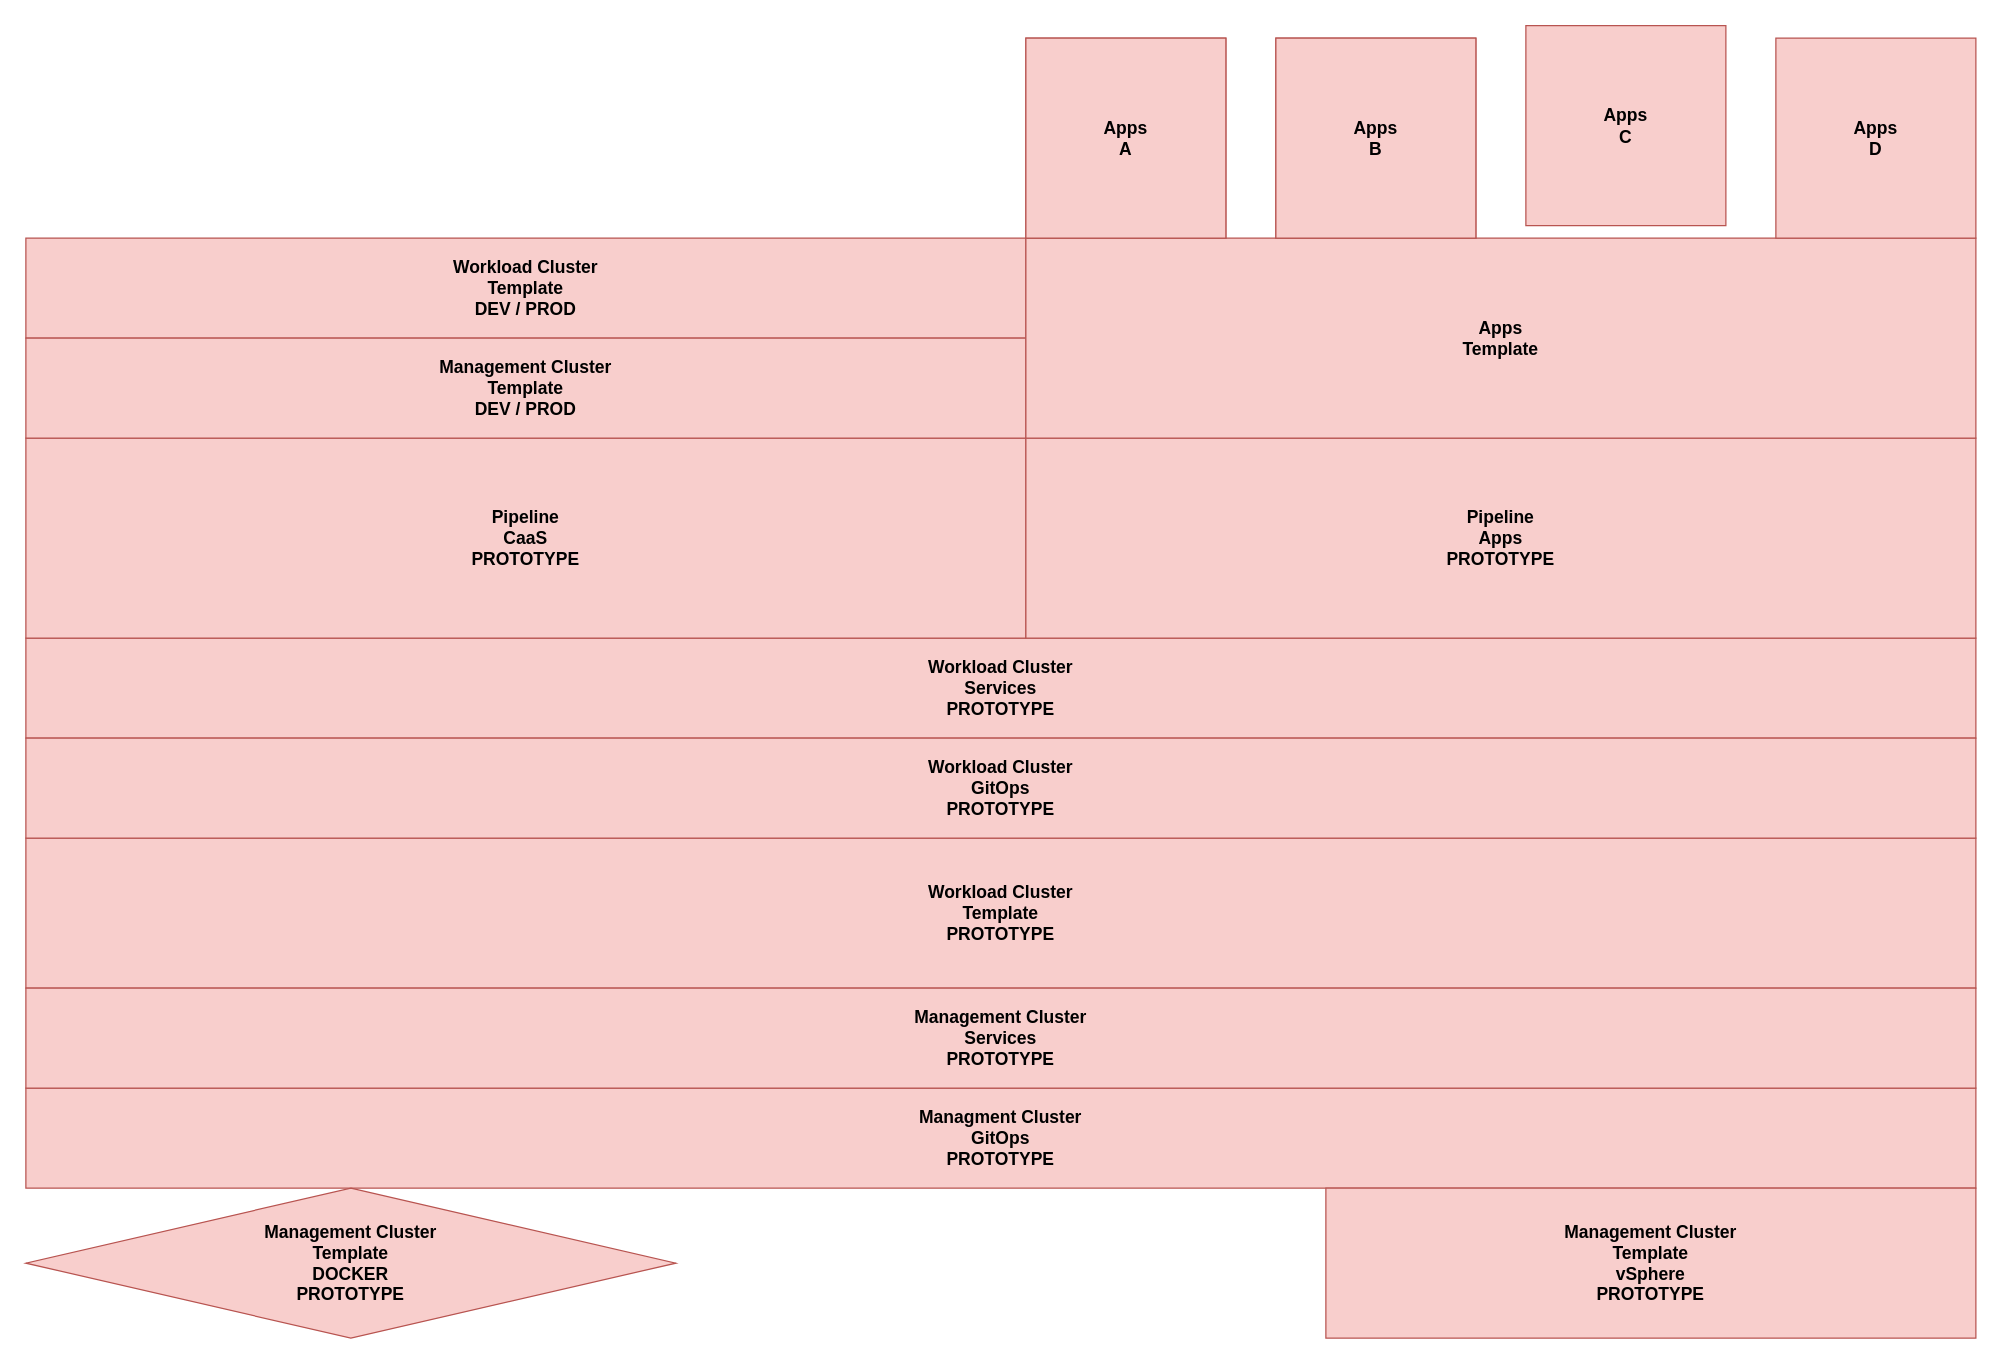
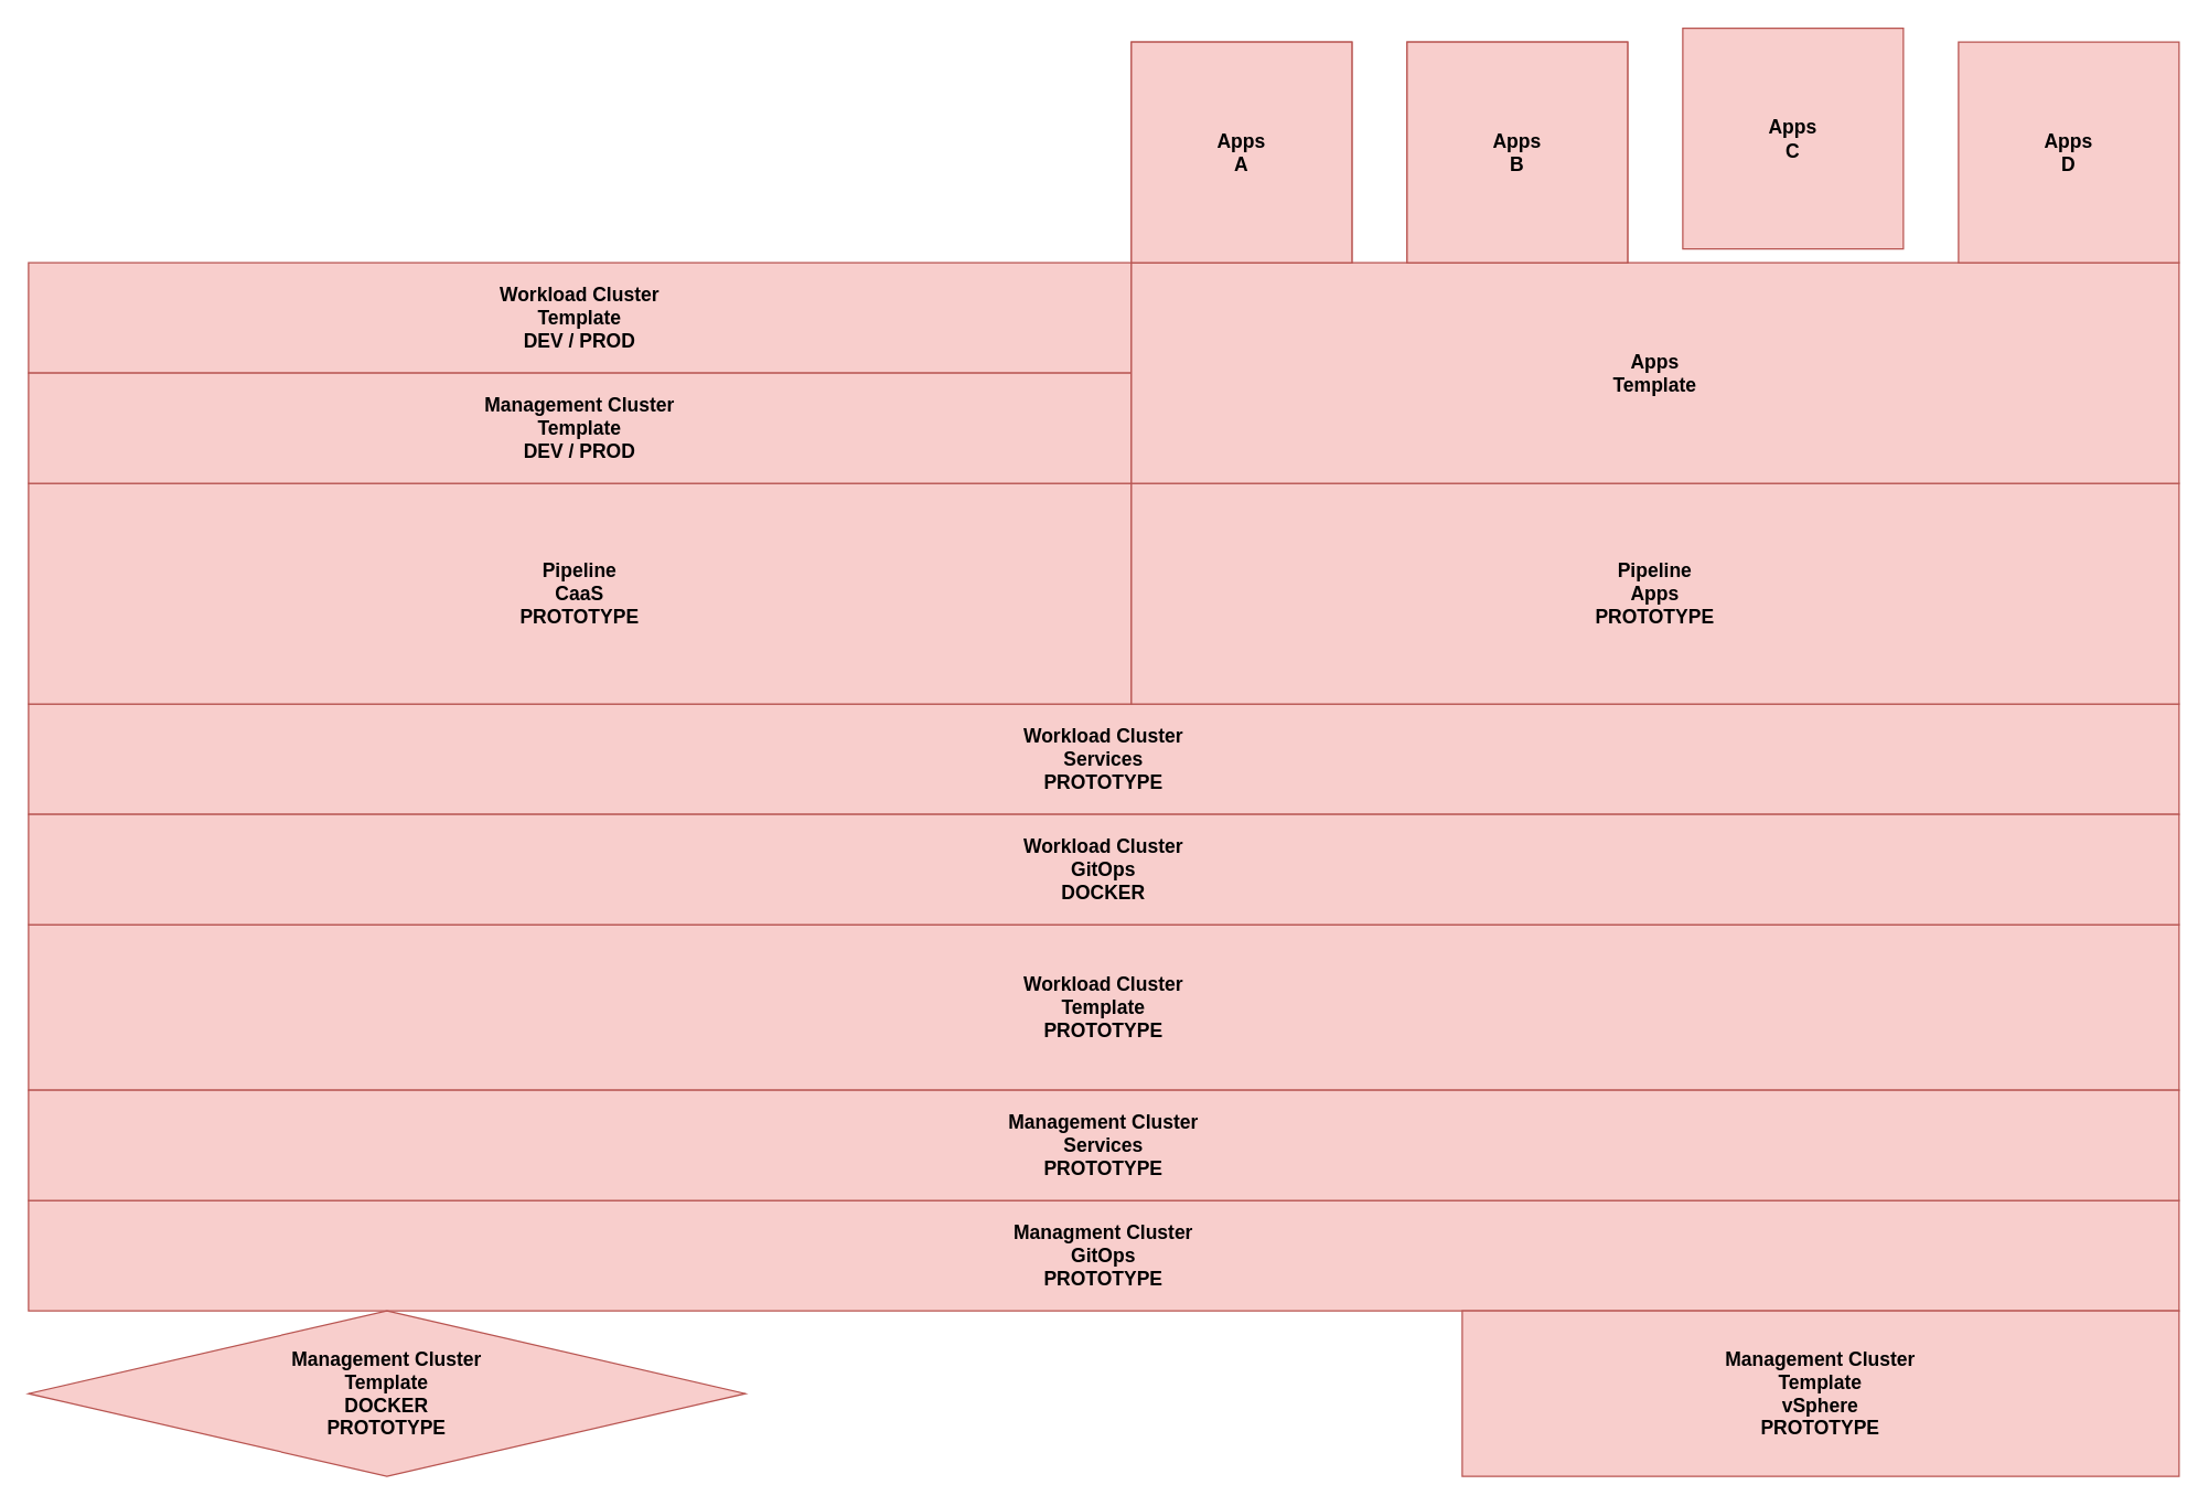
  <mxCell id="0" />
  <mxCell id="1" parent="0" />
  <mxCell id="2" value="Managment Cluster&lt;br&gt;GitOps&lt;br&gt;PROTOTYPE" style="rounded=0;whiteSpace=wrap;html=1;fontSize=14;fontStyle=1;fillColor=#f8cecc;strokeColor=#b85450;" parent="1" vertex="1"><mxGeometry x="20" y="870" width="1560" height="80" as="geometry" /></mxCell>
  <mxCell id="3" value="Workload Cluster&lt;br&gt;Template&lt;br&gt;PROTOTYPE" style="rounded=0;whiteSpace=wrap;html=1;fontSize=14;fontStyle=1;fillColor=#f8cecc;strokeColor=#b85450;" parent="1" vertex="1"><mxGeometry x="20" y="670" width="1560" height="120" as="geometry" /></mxCell>
  <mxCell id="4" value="Management Cluster&lt;br&gt;Services&lt;br&gt;PROTOTYPE" style="rounded=0;whiteSpace=wrap;html=1;fontSize=14;fontStyle=1;fillColor=#f8cecc;strokeColor=#b85450;" parent="1" vertex="1"><mxGeometry x="20" y="790" width="1560" height="80" as="geometry" /></mxCell>
  <mxCell id="5" value="Workload Cluster&lt;br&gt;Services&lt;br&gt;PROTOTYPE" style="rounded=0;whiteSpace=wrap;html=1;fontSize=14;fontStyle=1;fillColor=#f8cecc;strokeColor=#b85450;" parent="1" vertex="1"><mxGeometry x="20" y="510" width="1560" height="80" as="geometry" /></mxCell>
  <mxCell id="6" value="Pipeline&lt;br&gt;CaaS&lt;br&gt;PROTOTYPE" style="rounded=0;whiteSpace=wrap;html=1;fontSize=14;fontStyle=1;fillColor=#f8cecc;strokeColor=#b85450;" parent="1" vertex="1"><mxGeometry x="20" y="350" width="800" height="160" as="geometry" /></mxCell>
- <mxCell id="7" value="Workload Cluster&lt;br&gt;GitOps&lt;br&gt;PROTOTYPE" style="rounded=0;whiteSpace=wrap;html=1;fontSize=14;fontStyle=1;fillColor=#f8cecc;strokeColor=#b85450;" parent="1" vertex="1"><mxGeometry x="20" y="590" width="1560" height="80" as="geometry" /></mxCell>
+ <mxCell id="7" value="Workload Cluster&lt;br&gt;GitOps&lt;br&gt;DOCKER" style="rounded=0;whiteSpace=wrap;html=1;fontSize=14;fontStyle=1;fillColor=#f8cecc;strokeColor=#b85450;" parent="1" vertex="1"><mxGeometry x="20" y="590" width="1560" height="80" as="geometry" /></mxCell>
  <mxCell id="8" value="Workload Cluster&lt;br&gt;Template&lt;br&gt;DEV / PROD" style="rounded=0;whiteSpace=wrap;html=1;fontSize=14;fontStyle=1;fillColor=#f8cecc;strokeColor=#b85450;" parent="1" vertex="1"><mxGeometry x="20" y="190" width="800" height="80" as="geometry" /></mxCell>
  <mxCell id="9" value="Management Cluster&lt;br&gt;Template&lt;br&gt;DEV / PROD" style="rounded=0;whiteSpace=wrap;html=1;fontSize=14;fontStyle=1;fillColor=#f8cecc;strokeColor=#b85450;" parent="1" vertex="1"><mxGeometry x="20" y="270" width="800" height="80" as="geometry" /></mxCell>
  <mxCell id="10" value="Pipeline&lt;br&gt;Apps&lt;br&gt;PROTOTYPE" style="rounded=0;whiteSpace=wrap;html=1;fontSize=14;fontStyle=1;fillColor=#f8cecc;strokeColor=#b85450;" parent="1" vertex="1"><mxGeometry x="820" y="350" width="760" height="160" as="geometry" /></mxCell>
  <mxCell id="11" value="Apps&lt;br&gt;Template" style="rounded=0;whiteSpace=wrap;html=1;fontSize=14;fontStyle=1;fillColor=#f8cecc;strokeColor=#b85450;" parent="1" vertex="1"><mxGeometry x="820" y="190" width="760" height="160" as="geometry" /></mxCell>
  <mxCell id="12" value="Apps&lt;br&gt;D" style="rounded=0;whiteSpace=wrap;html=1;fontSize=14;fontStyle=1;fillColor=#f8cecc;strokeColor=#b85450;" parent="1" vertex="1"><mxGeometry x="1420" y="30" width="160" height="160" as="geometry" /></mxCell>
  <mxCell id="13" value="Apps&lt;br&gt;C" style="rounded=0;whiteSpace=wrap;html=1;fontSize=14;fontStyle=1;fillColor=#f8cecc;strokeColor=#b85450;" parent="1" vertex="1"><mxGeometry x="1220" y="20" width="160" height="160" as="geometry" /></mxCell>
  <mxCell id="14" value="Apps&lt;br&gt;B" style="rounded=0;whiteSpace=wrap;html=1;fontSize=14;fontStyle=1;fillColor=#f8cecc;strokeColor=#b85450;" parent="1" vertex="1"><mxGeometry x="1020" y="30" width="160" height="160" as="geometry" /></mxCell>
  <mxCell id="15" value="Apps&lt;br&gt;A" style="rounded=0;whiteSpace=wrap;html=1;fontSize=14;fontStyle=1;fillColor=#f8cecc;strokeColor=#b85450;" parent="1" vertex="1"><mxGeometry x="820" y="30" width="160" height="160" as="geometry" /></mxCell>
  <mxCell id="16" value="Management Cluster&lt;br&gt;Template&lt;br&gt;DOCKER&lt;br&gt;PROTOTYPE" style="rhombus;whiteSpace=wrap;html=1;fontSize=14;fontStyle=1;fillColor=#f8cecc;strokeColor=#b85450;" parent="1" vertex="1"><mxGeometry x="20" y="950" width="520" height="120" as="geometry" /></mxCell>
  <mxCell id="17" value="Management Cluster&lt;br&gt;Template&lt;br&gt;vSphere&lt;br&gt;PROTOTYPE" style="rounded=0;whiteSpace=wrap;html=1;fontSize=14;fontStyle=1;fillColor=#f8cecc;strokeColor=#b85450;" parent="1" vertex="1"><mxGeometry x="1060" y="950" width="520" height="120" as="geometry" /></mxCell>
  <mxCell id="18" value="Apps&lt;br&gt;A" style="rounded=0;whiteSpace=wrap;html=1;fontSize=14;fontStyle=1;fillColor=#f8cecc;strokeColor=#b85450;" parent="1" vertex="1"><mxGeometry x="820" y="30" width="160" height="160" as="geometry" /></mxCell>
  <mxCell id="19" value="Apps&lt;br&gt;B" style="rounded=0;whiteSpace=wrap;html=1;fontSize=14;fontStyle=1;fillColor=#f8cecc;strokeColor=#b85450;" parent="1" vertex="1"><mxGeometry x="1020" y="30" width="160" height="160" as="geometry" /></mxCell>
